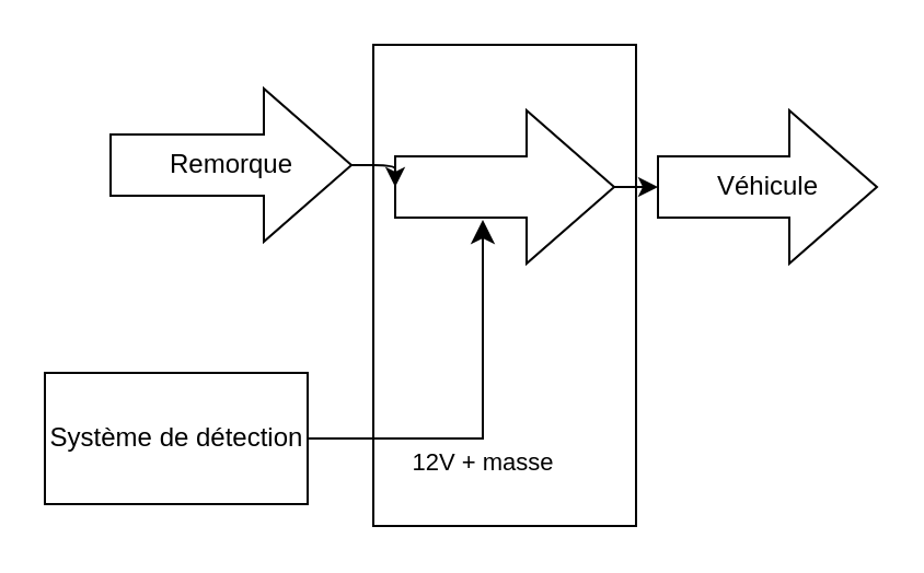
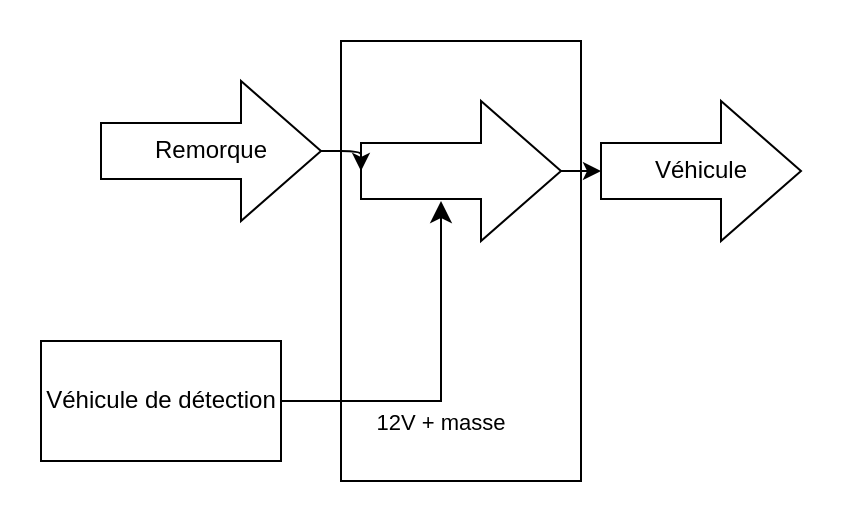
  <mxCell id="0" />
  <mxCell id="1" parent="0" />
  <mxCell id="2" style="edgeStyle=orthogonalEdgeStyle;orthogonalLoop=1;jettySize=auto;html=1;exitX=1;exitY=0.5;exitDx=0;exitDy=0;exitPerimeter=0;entryX=0;entryY=0.5;entryDx=0;entryDy=0;entryPerimeter=0;" edge="1" parent="1" source="3" target="6"><mxGeometry relative="1" as="geometry" /></mxCell>
  <mxCell id="3" value="" style="html=1;shadow=0;dashed=0;align=center;verticalAlign=middle;shape=mxgraph.arrows2.arrow;dy=0.6;dx=40;notch=0;" vertex="1" parent="1"><mxGeometry x="180" y="50" width="100" height="70" as="geometry" /></mxCell>
  <mxCell id="4" style="edgeStyle=orthogonalEdgeStyle;orthogonalLoop=1;jettySize=auto;html=1;exitX=1;exitY=0.5;exitDx=0;exitDy=0;exitPerimeter=0;entryX=0;entryY=0.5;entryDx=0;entryDy=0;entryPerimeter=0;" edge="1" parent="1" source="5" target="3"><mxGeometry relative="1" as="geometry" /></mxCell>
  <mxCell id="5" value="Remorque" style="html=1;shadow=0;dashed=0;align=center;verticalAlign=middle;shape=mxgraph.arrows2.arrow;dy=0.6;dx=40;notch=0;" vertex="1" parent="1"><mxGeometry x="50" y="40" width="110" height="70" as="geometry" /></mxCell>
  <mxCell id="6" value="Véhicule" style="html=1;shadow=0;dashed=0;align=center;verticalAlign=middle;shape=mxgraph.arrows2.arrow;dy=0.6;dx=40;notch=0;" vertex="1" parent="1"><mxGeometry x="300" y="50" width="100" height="70" as="geometry" /></mxCell>
  <mxCell id="7" value="" style="rounded=0;whiteSpace=wrap;html=1;fillColor=none;" vertex="1" parent="1"><mxGeometry x="170" y="20" width="120" height="220" as="geometry" /></mxCell>
  <mxCell id="8" value="" style="edgeStyle=segmentEdgeStyle;endArrow=classic;html=1;curved=0;rounded=0;endSize=8;startSize=8;" edge="1" parent="1"><mxGeometry width="50" height="50" relative="1" as="geometry"><mxPoint x="140" y="200" as="sourcePoint" /><mxPoint x="220" y="100" as="targetPoint" /><Array as="points"><mxPoint x="140" y="200" /><mxPoint x="220" y="200" /></Array></mxGeometry></mxCell>
  <mxCell id="9" value="12V + masse" style="edgeLabel;html=1;align=center;verticalAlign=middle;resizable=0;points=[];" vertex="1" connectable="0" parent="8"><mxGeometry x="-0.011" y="1" relative="1" as="geometry"><mxPoint y="19" as="offset" /></mxGeometry></mxCell>
- <mxCell id="10" value="Système de détection" style="verticalLabelPosition=middle;verticalAlign=middle;html=1;shape=mxgraph.basic.rect;fillColor2=none;strokeWidth=1;size=20;indent=5;labelPosition=center;align=center;" vertex="1" parent="1"><mxGeometry x="20" y="170" width="120" height="60" as="geometry" /></mxCell>
+ <mxCell id="10" value="Véhicule de détection" style="verticalLabelPosition=middle;verticalAlign=middle;html=1;shape=mxgraph.basic.rect;fillColor2=none;strokeWidth=1;size=20;indent=5;labelPosition=center;align=center;" vertex="1" parent="1"><mxGeometry x="20" y="170" width="120" height="60" as="geometry" /></mxCell>
